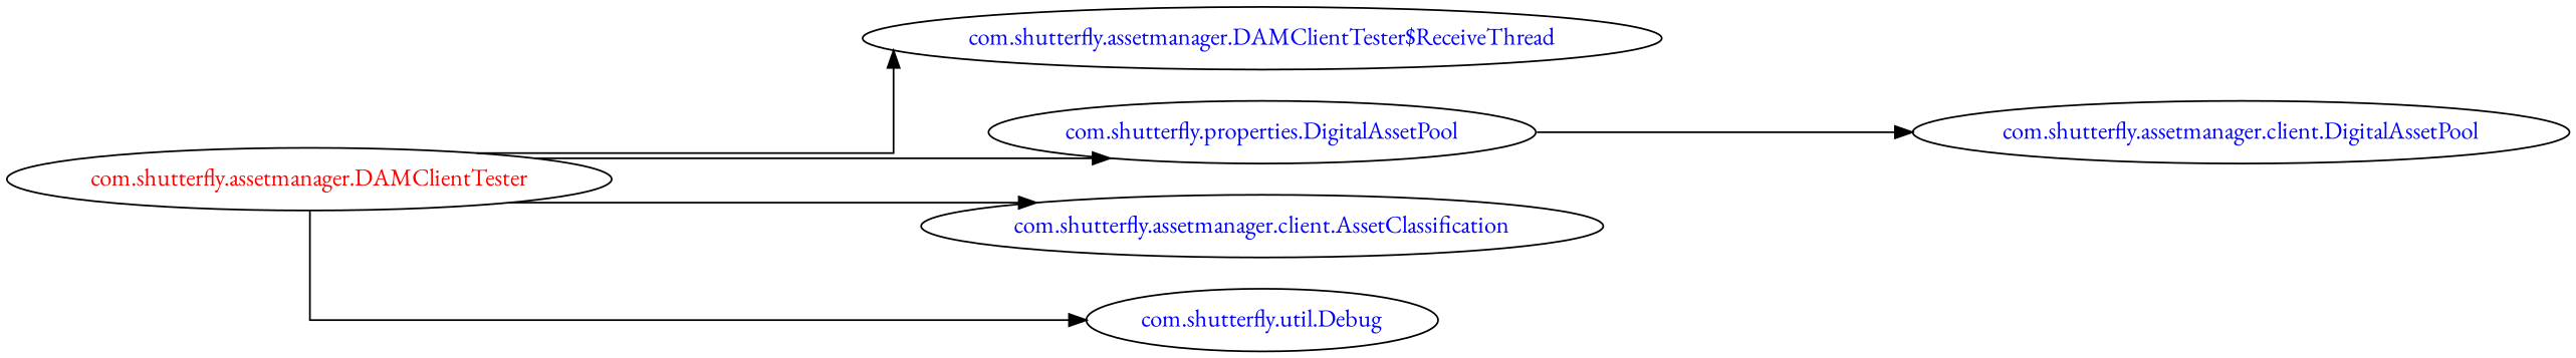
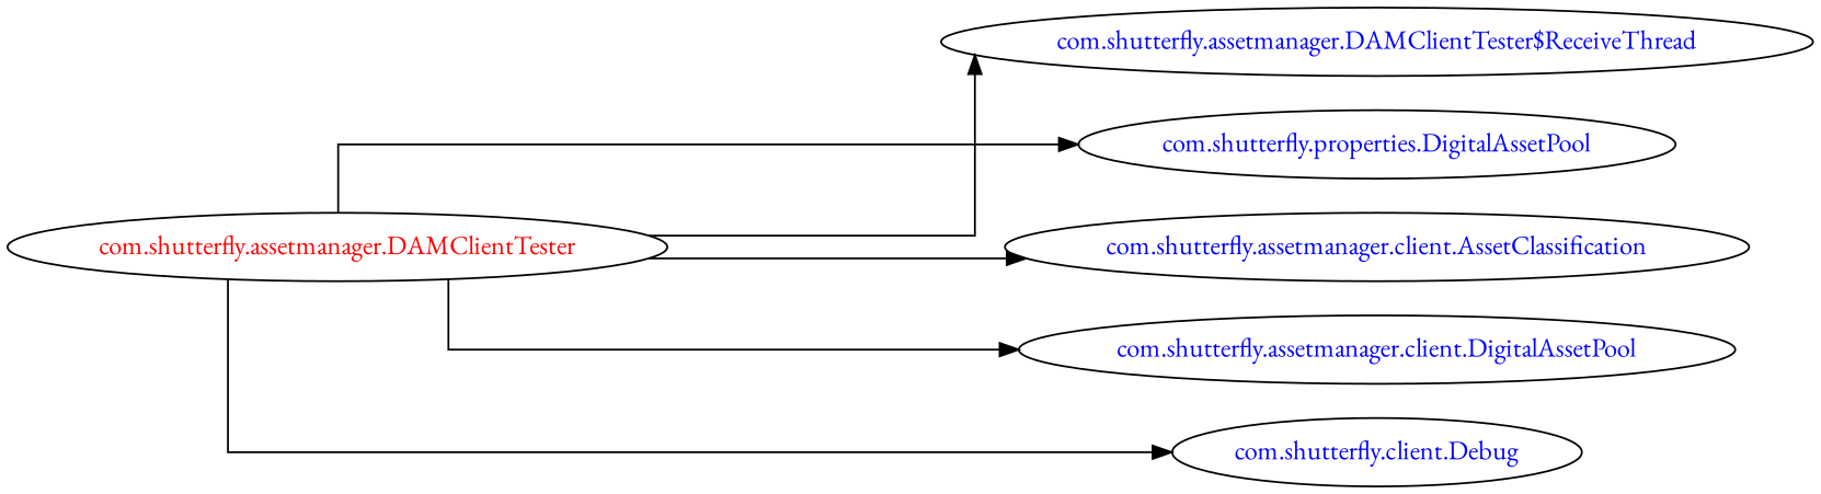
  digraph {
    concentrate=true
    fontname="EB Garamond"
    rankdir=LR
    ranksep=2.0
    splines=ortho
    node [fontcolor=blue fontname="EB Garamond"]
    edge [fontname="EB Garamond"]
    "com.shutterfly.assetmanager.DAMClientTester" [fontcolor=red]
    "com.shutterfly.assetmanager.DAMClientTester$ReceiveThread"
    n3 [label="com.shutterfly.properties.DigitalAssetPool"]
    n4 [label="com.shutterfly.assetmanager.client.AssetClassification"]
    "com.shutterfly.assetmanager.client.DigitalAssetPool"
-   "com.shutterfly.util.Debug"
+   "com.shutterfly.util.Debug" [label="com.shutterfly.client.Debug"]
    "com.shutterfly.assetmanager.DAMClientTester" -> "com.shutterfly.assetmanager.DAMClientTester$ReceiveThread"
    "com.shutterfly.assetmanager.DAMClientTester" -> n3
    "com.shutterfly.assetmanager.DAMClientTester" -> n4
-   n3 -> "com.shutterfly.assetmanager.client.DigitalAssetPool"
+   "com.shutterfly.assetmanager.DAMClientTester" -> "com.shutterfly.assetmanager.client.DigitalAssetPool"
    "com.shutterfly.assetmanager.DAMClientTester" -> "com.shutterfly.util.Debug"
  }
